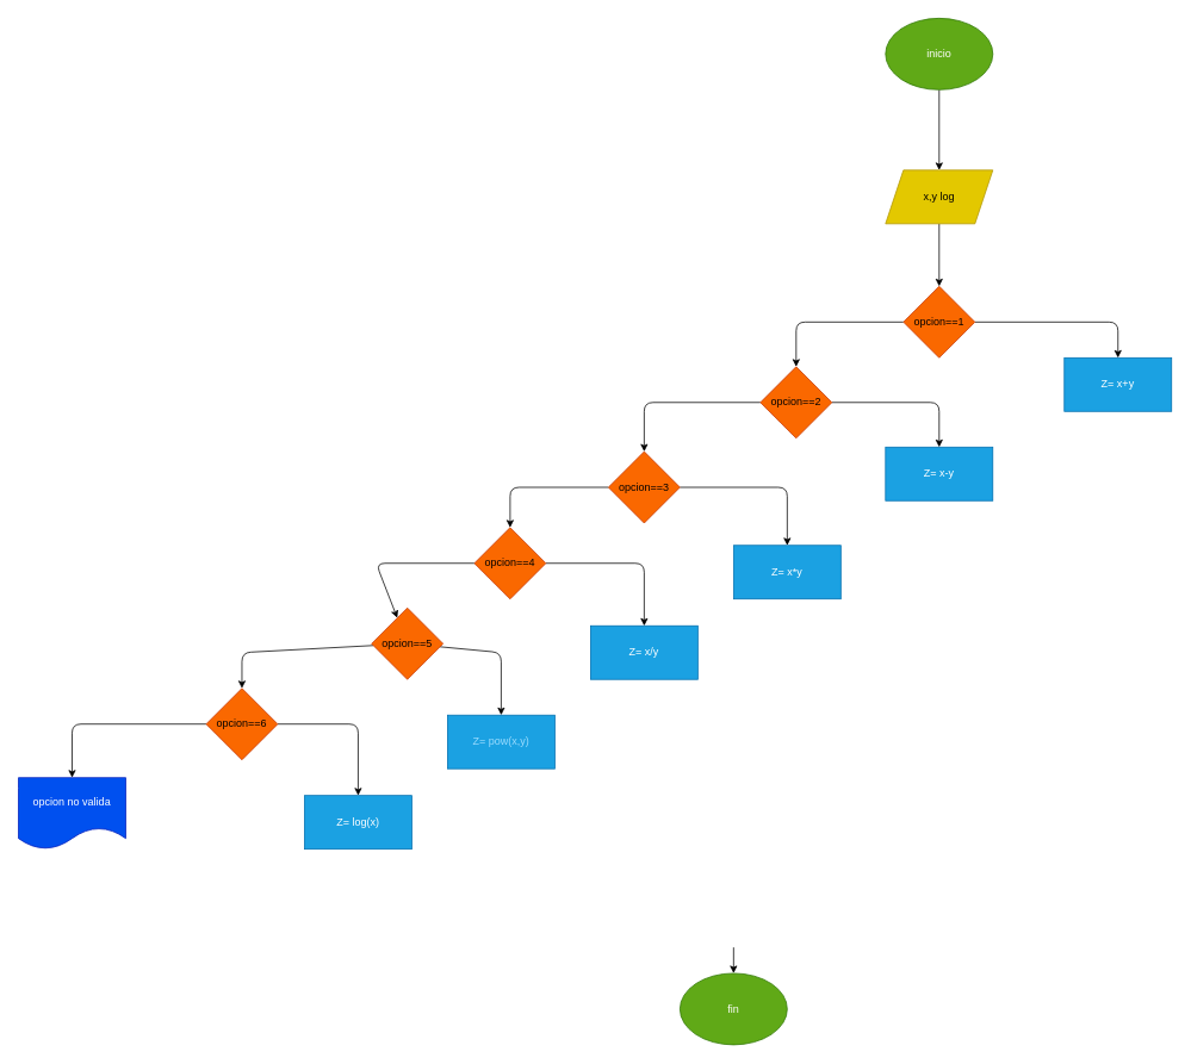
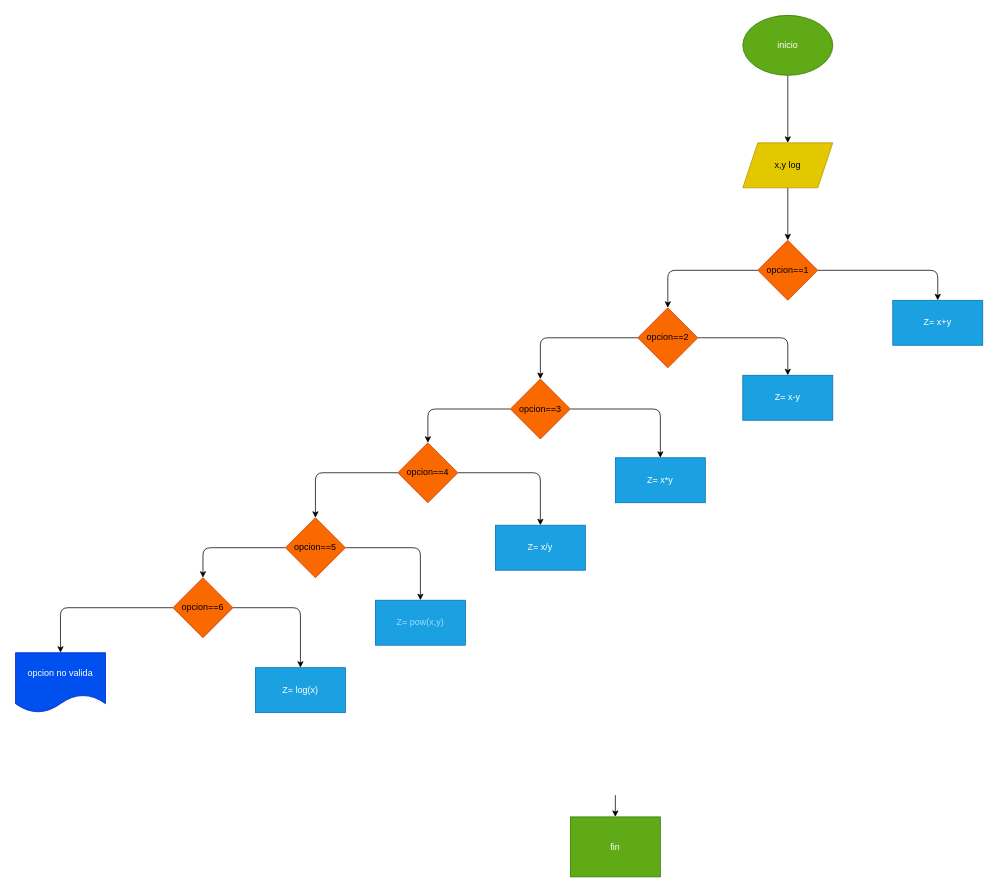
  <mxCell id="0" />
  <mxCell id="1" parent="0" />
  <mxCell id="2" value="" style="edgeStyle=none;html=1;" parent="1" source="3" target="5" edge="1"><mxGeometry relative="1" as="geometry" /></mxCell>
  <mxCell id="3" value="inicio" style="ellipse;whiteSpace=wrap;html=1;fillColor=#60a917;fontColor=#ffffff;strokeColor=#2D7600;" parent="1" vertex="1"><mxGeometry x="990" y="20" width="120" height="80" as="geometry" /></mxCell>
  <mxCell id="4" value="" style="edgeStyle=none;html=1;" parent="1" source="5" target="8" edge="1"><mxGeometry relative="1" as="geometry" /></mxCell>
  <mxCell id="5" value="x,y log" style="shape=parallelogram;perimeter=parallelogramPerimeter;whiteSpace=wrap;html=1;fixedSize=1;fillColor=#e3c800;fontColor=#000000;strokeColor=#B09500;" parent="1" vertex="1"><mxGeometry x="990" y="190" width="120" height="60" as="geometry" /></mxCell>
  <mxCell id="6" value="" style="edgeStyle=none;html=1;" parent="1" source="8" target="9" edge="1"><mxGeometry relative="1" as="geometry"><Array as="points"><mxPoint x="1250" y="360" /></Array></mxGeometry></mxCell>
  <mxCell id="7" value="" style="edgeStyle=none;html=1;" parent="1" source="8" target="12" edge="1"><mxGeometry relative="1" as="geometry"><Array as="points"><mxPoint x="890" y="360" /></Array></mxGeometry></mxCell>
  <mxCell id="8" value="opcion==1" style="rhombus;whiteSpace=wrap;html=1;fillColor=#fa6800;fontColor=#000000;strokeColor=#C73500;" parent="1" vertex="1"><mxGeometry x="1010" y="320" width="80" height="80" as="geometry" /></mxCell>
  <mxCell id="9" value="Z= x+y" style="whiteSpace=wrap;html=1;fillColor=#1ba1e2;fontColor=#ffffff;strokeColor=#006EAF;" parent="1" vertex="1"><mxGeometry x="1190" y="400" width="120" height="60" as="geometry" /></mxCell>
  <mxCell id="10" value="" style="edgeStyle=none;html=1;" parent="1" source="12" target="13" edge="1"><mxGeometry relative="1" as="geometry"><Array as="points"><mxPoint x="1050" y="450" /></Array></mxGeometry></mxCell>
  <mxCell id="11" value="" style="edgeStyle=none;html=1;" parent="1" source="12" target="16" edge="1"><mxGeometry relative="1" as="geometry"><Array as="points"><mxPoint x="720" y="450" /></Array></mxGeometry></mxCell>
  <mxCell id="12" value="opcion==2" style="rhombus;whiteSpace=wrap;html=1;fillColor=#fa6800;fontColor=#000000;strokeColor=#C73500;" parent="1" vertex="1"><mxGeometry x="850" y="410" width="80" height="80" as="geometry" /></mxCell>
  <mxCell id="13" value="Z= x-y" style="whiteSpace=wrap;html=1;fillColor=#1ba1e2;fontColor=#ffffff;strokeColor=#006EAF;" parent="1" vertex="1"><mxGeometry x="990" y="500" width="120" height="60" as="geometry" /></mxCell>
  <mxCell id="14" value="" style="edgeStyle=none;html=1;" parent="1" source="16" target="17" edge="1"><mxGeometry relative="1" as="geometry"><Array as="points"><mxPoint x="880" y="545" /></Array></mxGeometry></mxCell>
  <mxCell id="15" value="" style="edgeStyle=none;html=1;" parent="1" source="16" target="20" edge="1"><mxGeometry relative="1" as="geometry"><Array as="points"><mxPoint x="570" y="545" /></Array></mxGeometry></mxCell>
  <mxCell id="16" value="opcion==3" style="rhombus;whiteSpace=wrap;html=1;fillColor=#fa6800;fontColor=#000000;strokeColor=#C73500;" parent="1" vertex="1"><mxGeometry x="680" y="505" width="80" height="80" as="geometry" /></mxCell>
  <mxCell id="17" value="Z= x*y" style="whiteSpace=wrap;html=1;fillColor=#1ba1e2;fontColor=#ffffff;strokeColor=#006EAF;" parent="1" vertex="1"><mxGeometry x="820" y="610" width="120" height="60" as="geometry" /></mxCell>
  <mxCell id="18" value="" style="edgeStyle=none;html=1;" parent="1" source="20" target="24" edge="1"><mxGeometry relative="1" as="geometry"><Array as="points"><mxPoint x="420" y="630" /></Array></mxGeometry></mxCell>
  <mxCell id="19" value="" style="edgeStyle=none;html=1;entryX=0.5;entryY=0;entryDx=0;entryDy=0;" parent="1" source="20" target="21" edge="1"><mxGeometry relative="1" as="geometry"><mxPoint x="800" y="700" as="targetPoint" /><Array as="points"><mxPoint x="720" y="630" /></Array></mxGeometry></mxCell>
  <mxCell id="20" value="opcion==4" style="rhombus;whiteSpace=wrap;html=1;fillColor=#fa6800;fontColor=#000000;strokeColor=#C73500;" parent="1" vertex="1"><mxGeometry x="530" y="590" width="80" height="80" as="geometry" /></mxCell>
  <mxCell id="21" value="Z= x/y" style="whiteSpace=wrap;html=1;fillColor=#1ba1e2;fontColor=#ffffff;strokeColor=#006EAF;" parent="1" vertex="1"><mxGeometry x="660" y="700" width="120" height="60" as="geometry" /></mxCell>
  <mxCell id="22" value="" style="edgeStyle=none;html=1;" parent="1" source="24" target="25" edge="1"><mxGeometry relative="1" as="geometry"><Array as="points"><mxPoint x="560" y="730" /></Array></mxGeometry></mxCell>
  <mxCell id="23" value="" style="edgeStyle=none;html=1;" parent="1" source="24" target="28" edge="1"><mxGeometry relative="1" as="geometry"><Array as="points"><mxPoint x="270" y="730" /></Array></mxGeometry></mxCell>
- <mxCell id="24" value="opcion==5" style="rhombus;whiteSpace=wrap;html=1;fillColor=#fa6800;fontColor=#000000;strokeColor=#C73500;" parent="1" vertex="1"><mxGeometry x="415" y="680" width="80" height="80" as="geometry" /></mxCell>
+ <mxCell id="24" value="opcion==5" style="rhombus;whiteSpace=wrap;html=1;fillColor=#fa6800;fontColor=#000000;strokeColor=#C73500;" parent="1" vertex="1"><mxGeometry x="380" y="690" width="80" height="80" as="geometry" /></mxCell>
  <mxCell id="25" value="&lt;font color=&quot;#9cdcfe&quot;&gt;Z= pow(x,y)&lt;/font&gt;" style="whiteSpace=wrap;html=1;fillColor=#1ba1e2;fontColor=#ffffff;strokeColor=#006EAF;" parent="1" vertex="1"><mxGeometry x="500" y="800" width="120" height="60" as="geometry" /></mxCell>
  <mxCell id="26" value="" style="edgeStyle=none;html=1;" parent="1" source="28" target="30" edge="1"><mxGeometry relative="1" as="geometry"><Array as="points"><mxPoint x="80" y="810" /></Array></mxGeometry></mxCell>
  <mxCell id="27" value="" style="edgeStyle=none;html=1;entryX=0.5;entryY=0;entryDx=0;entryDy=0;" parent="1" source="28" target="29" edge="1"><mxGeometry relative="1" as="geometry"><mxPoint x="410" y="840" as="targetPoint" /><Array as="points"><mxPoint x="400" y="810" /></Array></mxGeometry></mxCell>
  <mxCell id="28" value="opcion==6" style="rhombus;whiteSpace=wrap;html=1;fillColor=#fa6800;fontColor=#000000;strokeColor=#C73500;" parent="1" vertex="1"><mxGeometry x="230" y="770" width="80" height="80" as="geometry" /></mxCell>
  <mxCell id="29" value="Z= log(x)" style="whiteSpace=wrap;html=1;fillColor=#1ba1e2;fontColor=#ffffff;strokeColor=#006EAF;" parent="1" vertex="1"><mxGeometry x="340" y="890" width="120" height="60" as="geometry" /></mxCell>
  <mxCell id="30" value="opcion no valida" style="shape=document;whiteSpace=wrap;html=1;boundedLbl=1;fillColor=#0050ef;fontColor=#ffffff;strokeColor=#001DBC;" parent="1" vertex="1"><mxGeometry x="20" y="870" width="120" height="80" as="geometry" /></mxCell>
- <mxCell id="31" value="fin" style="ellipse;whiteSpace=wrap;html=1;fillColor=#60a917;fontColor=#ffffff;strokeColor=#2D7600;" vertex="1" parent="1"><mxGeometry x="760" y="1089" width="120" height="80" as="geometry" /></mxCell>
+ <mxCell id="31" value="fin" style="whiteSpace=wrap;html=1;fillColor=#60a917;fontColor=#ffffff;strokeColor=#2D7600;rounded=0;" vertex="1" parent="1"><mxGeometry x="760" y="1089" width="120" height="80" as="geometry" /></mxCell>
  <mxCell id="32" value="" style="endArrow=classic;html=1;entryX=0.5;entryY=0;entryDx=0;entryDy=0;" edge="1" parent="1" target="31"><mxGeometry width="50" height="50" relative="1" as="geometry"><mxPoint x="820" y="1060" as="sourcePoint" /><mxPoint x="1050" y="1110" as="targetPoint" /></mxGeometry></mxCell>
